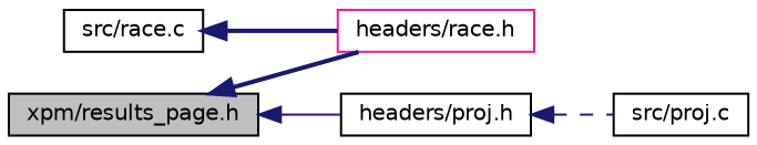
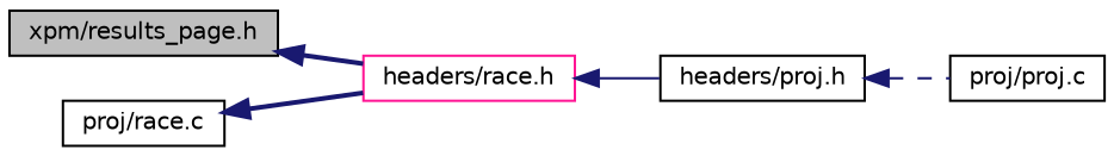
  digraph {
    rankdir=LR
    node [color=black fillcolor=white fontname=Helvetica fontsize=10 shape=record style=filled]
    edge [color=midnightblue dir=back fontname=Helvetica fontsize=10 labelfontname=Helvetica labelfontsize=10 style=bold]
    n1 [fillcolor=grey75 fontcolor=black height=0.2 label="xpm/results_page.h" width=0.4]
    n2 [color=deeppink height=0.2 label="headers/race.h" width=0.4]
    n3 [height=0.2 label="headers/proj.h" width=0.4]
-   n4 [height=0.2 label="src/proj.c" width=0.4]
-   n5 [height=0.2 label="src/race.c" width=0.4]
+   n4 [height=0.2 label="proj/proj.c" width=0.4]
+   n5 [height=0.2 label="proj/race.c" width=0.4]
    n1 -> n2
-   n1 -> n3 [style=solid]
+   n2 -> n3 [style=solid]
    n3 -> n4 [style=dashed]
    n5 -> n2
  }
